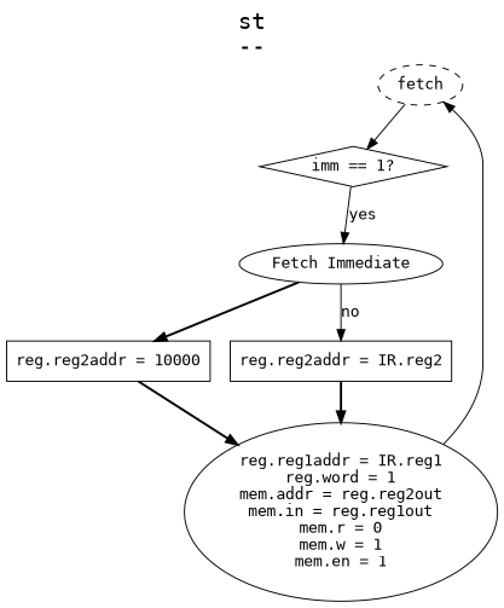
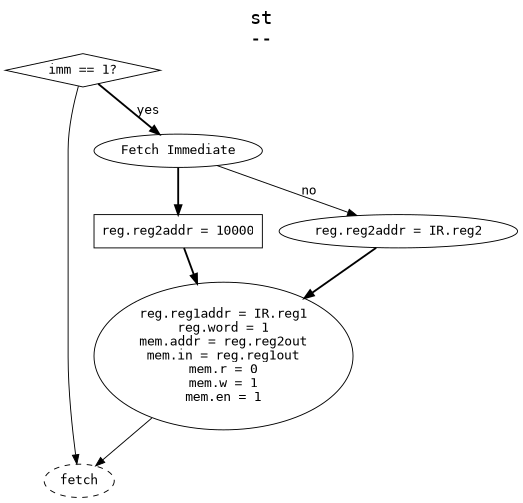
  digraph {
    fontname="DejaVu Sans Mono"
    fontsize=20
    label="st\n--\n"
    labelloc=t
    node [fontname="DejaVu Sans Mono" shape=oval]
    edge [fontname="DejaVu Sans Mono"]
    fetch [style=dashed]
    n2 [label="imm == 1?" shape=diamond]
    n3 [label="Fetch Immediate"]
    n4 [label="reg.reg2addr = 10000" shape=rect]
-   n5 [label="reg.reg2addr = IR.reg2" shape=rect]
+   n5 [label="reg.reg2addr = IR.reg2" shape=ellipse]
    n6 [label="reg.reg1addr = IR.reg1\nreg.word = 1\nmem.addr = reg.reg2out\nmem.in = reg.reg1out\nmem.r = 0\nmem.w = 1\nmem.en = 1"]
-   fetch -> n2
-   n2 -> n3 [label=yes]
+   n2 -> fetch
+   n2 -> n3 [label=yes style=bold]
    n3 -> n4 [style=bold]
    n3 -> n5 [label=no]
    n4 -> n6 [style=bold]
    n5 -> n6 [style=bold]
    n6 -> fetch
  }
